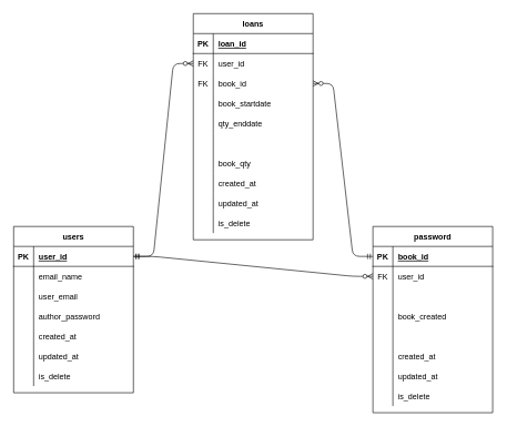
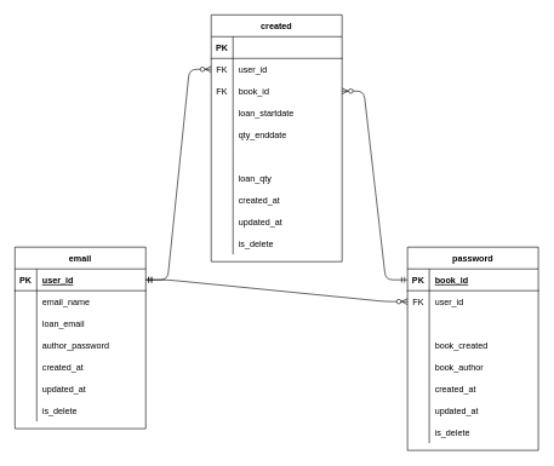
  <mxCell id="0" />
  <mxCell id="1" parent="0" />
- <mxCell id="2" value="users" style="shape=table;startSize=30;container=1;collapsible=1;childLayout=tableLayout;fixedRows=1;rowLines=0;fontStyle=1;align=center;resizeLast=1;" parent="1" vertex="1"><mxGeometry x="20" y="340" width="180" height="250" as="geometry" /></mxCell>
+ <mxCell id="2" value="email" style="shape=table;startSize=30;container=1;collapsible=1;childLayout=tableLayout;fixedRows=1;rowLines=0;fontStyle=1;align=center;resizeLast=1;" parent="1" vertex="1"><mxGeometry x="20" y="340" width="180" height="250" as="geometry" /></mxCell>
  <mxCell id="3" value="" style="shape=partialRectangle;collapsible=0;dropTarget=0;pointerEvents=0;fillColor=none;top=0;left=0;bottom=1;right=0;points=[[0,0.5],[1,0.5]];portConstraint=eastwest;" parent="2" vertex="1"><mxGeometry y="30" width="180" height="30" as="geometry" /></mxCell>
  <mxCell id="4" value="PK" style="shape=partialRectangle;connectable=0;fillColor=none;top=0;left=0;bottom=0;right=0;fontStyle=1;overflow=hidden;" parent="3" vertex="1"><mxGeometry width="30" height="30" as="geometry" /></mxCell>
  <mxCell id="5" value="user_id" style="shape=partialRectangle;connectable=0;fillColor=none;top=0;left=0;bottom=0;right=0;align=left;spacingLeft=6;fontStyle=5;overflow=hidden;" parent="3" vertex="1"><mxGeometry x="30" width="150" height="30" as="geometry" /></mxCell>
  <mxCell id="6" value="" style="shape=partialRectangle;collapsible=0;dropTarget=0;pointerEvents=0;fillColor=none;top=0;left=0;bottom=0;right=0;points=[[0,0.5],[1,0.5]];portConstraint=eastwest;" parent="2" vertex="1"><mxGeometry y="60" width="180" height="30" as="geometry" /></mxCell>
  <mxCell id="7" value="" style="shape=partialRectangle;connectable=0;fillColor=none;top=0;left=0;bottom=0;right=0;editable=1;overflow=hidden;" parent="6" vertex="1"><mxGeometry width="30" height="30" as="geometry" /></mxCell>
  <mxCell id="8" value="email_name" style="shape=partialRectangle;connectable=0;fillColor=none;top=0;left=0;bottom=0;right=0;align=left;spacingLeft=6;overflow=hidden;" parent="6" vertex="1"><mxGeometry x="30" width="150" height="30" as="geometry" /></mxCell>
  <mxCell id="9" value="" style="shape=partialRectangle;collapsible=0;dropTarget=0;pointerEvents=0;fillColor=none;top=0;left=0;bottom=0;right=0;points=[[0,0.5],[1,0.5]];portConstraint=eastwest;" parent="2" vertex="1"><mxGeometry y="90" width="180" height="30" as="geometry" /></mxCell>
  <mxCell id="10" value="" style="shape=partialRectangle;connectable=0;fillColor=none;top=0;left=0;bottom=0;right=0;editable=1;overflow=hidden;" parent="9" vertex="1"><mxGeometry width="30" height="30" as="geometry" /></mxCell>
- <mxCell id="11" value="user_email" style="shape=partialRectangle;connectable=0;fillColor=none;top=0;left=0;bottom=0;right=0;align=left;spacingLeft=6;overflow=hidden;" parent="9" vertex="1"><mxGeometry x="30" width="150" height="30" as="geometry" /></mxCell>
+ <mxCell id="11" value="loan_email" style="shape=partialRectangle;connectable=0;fillColor=none;top=0;left=0;bottom=0;right=0;align=left;spacingLeft=6;overflow=hidden;" parent="9" vertex="1"><mxGeometry x="30" width="150" height="30" as="geometry" /></mxCell>
  <mxCell id="12" value="" style="shape=partialRectangle;collapsible=0;dropTarget=0;pointerEvents=0;fillColor=none;top=0;left=0;bottom=0;right=0;points=[[0,0.5],[1,0.5]];portConstraint=eastwest;" parent="2" vertex="1"><mxGeometry y="120" width="180" height="30" as="geometry" /></mxCell>
  <mxCell id="13" value="" style="shape=partialRectangle;connectable=0;fillColor=none;top=0;left=0;bottom=0;right=0;editable=1;overflow=hidden;" parent="12" vertex="1"><mxGeometry width="30" height="30" as="geometry" /></mxCell>
  <mxCell id="14" value="author_password" style="shape=partialRectangle;connectable=0;fillColor=none;top=0;left=0;bottom=0;right=0;align=left;spacingLeft=6;overflow=hidden;" parent="12" vertex="1"><mxGeometry x="30" width="150" height="30" as="geometry" /></mxCell>
  <mxCell id="15" style="shape=partialRectangle;collapsible=0;dropTarget=0;pointerEvents=0;fillColor=none;top=0;left=0;bottom=0;right=0;points=[[0,0.5],[1,0.5]];portConstraint=eastwest;" vertex="1" parent="2"><mxGeometry y="150" width="180" height="30" as="geometry" /></mxCell>
  <mxCell id="16" style="shape=partialRectangle;connectable=0;fillColor=none;top=0;left=0;bottom=0;right=0;editable=1;overflow=hidden;" vertex="1" parent="15"><mxGeometry width="30" height="30" as="geometry" /></mxCell>
  <mxCell id="17" value="created_at" style="shape=partialRectangle;connectable=0;fillColor=none;top=0;left=0;bottom=0;right=0;align=left;spacingLeft=6;overflow=hidden;" vertex="1" parent="15"><mxGeometry x="30" width="150" height="30" as="geometry" /></mxCell>
  <mxCell id="18" style="shape=partialRectangle;collapsible=0;dropTarget=0;pointerEvents=0;fillColor=none;top=0;left=0;bottom=0;right=0;points=[[0,0.5],[1,0.5]];portConstraint=eastwest;" vertex="1" parent="2"><mxGeometry y="180" width="180" height="30" as="geometry" /></mxCell>
  <mxCell id="19" style="shape=partialRectangle;connectable=0;fillColor=none;top=0;left=0;bottom=0;right=0;editable=1;overflow=hidden;" vertex="1" parent="18"><mxGeometry width="30" height="30" as="geometry" /></mxCell>
  <mxCell id="20" value="updated_at" style="shape=partialRectangle;connectable=0;fillColor=none;top=0;left=0;bottom=0;right=0;align=left;spacingLeft=6;overflow=hidden;" vertex="1" parent="18"><mxGeometry x="30" width="150" height="30" as="geometry" /></mxCell>
  <mxCell id="21" style="shape=partialRectangle;collapsible=0;dropTarget=0;pointerEvents=0;fillColor=none;top=0;left=0;bottom=0;right=0;points=[[0,0.5],[1,0.5]];portConstraint=eastwest;" vertex="1" parent="2"><mxGeometry y="210" width="180" height="30" as="geometry" /></mxCell>
  <mxCell id="22" style="shape=partialRectangle;connectable=0;fillColor=none;top=0;left=0;bottom=0;right=0;editable=1;overflow=hidden;" vertex="1" parent="21"><mxGeometry width="30" height="30" as="geometry" /></mxCell>
  <mxCell id="23" value="is_delete" style="shape=partialRectangle;connectable=0;fillColor=none;top=0;left=0;bottom=0;right=0;align=left;spacingLeft=6;overflow=hidden;" vertex="1" parent="21"><mxGeometry x="30" width="150" height="30" as="geometry" /></mxCell>
  <mxCell id="24" value="password" style="shape=table;startSize=30;container=1;collapsible=1;childLayout=tableLayout;fixedRows=1;rowLines=0;fontStyle=1;align=center;resizeLast=1;" parent="1" vertex="1"><mxGeometry x="560" y="340" width="180" height="280" as="geometry" /></mxCell>
  <mxCell id="25" value="" style="shape=partialRectangle;collapsible=0;dropTarget=0;pointerEvents=0;fillColor=none;top=0;left=0;bottom=1;right=0;points=[[0,0.5],[1,0.5]];portConstraint=eastwest;" parent="24" vertex="1"><mxGeometry y="30" width="180" height="30" as="geometry" /></mxCell>
  <mxCell id="26" value="PK" style="shape=partialRectangle;connectable=0;fillColor=none;top=0;left=0;bottom=0;right=0;fontStyle=1;overflow=hidden;" parent="25" vertex="1"><mxGeometry width="30" height="30" as="geometry" /></mxCell>
  <mxCell id="27" value="book_id" style="shape=partialRectangle;connectable=0;fillColor=none;top=0;left=0;bottom=0;right=0;align=left;spacingLeft=6;fontStyle=5;overflow=hidden;" parent="25" vertex="1"><mxGeometry x="30" width="150" height="30" as="geometry" /></mxCell>
  <mxCell id="28" style="shape=partialRectangle;collapsible=0;dropTarget=0;pointerEvents=0;fillColor=none;top=0;left=0;bottom=0;right=0;points=[[0,0.5],[1,0.5]];portConstraint=eastwest;" vertex="1" parent="24"><mxGeometry y="60" width="180" height="30" as="geometry" /></mxCell>
  <mxCell id="29" value="FK" style="shape=partialRectangle;connectable=0;fillColor=none;top=0;left=0;bottom=0;right=0;editable=1;overflow=hidden;" vertex="1" parent="28"><mxGeometry width="30" height="30" as="geometry" /></mxCell>
  <mxCell id="30" value="user_id" style="shape=partialRectangle;connectable=0;fillColor=none;top=0;left=0;bottom=0;right=0;align=left;spacingLeft=6;overflow=hidden;" vertex="1" parent="28"><mxGeometry x="30" width="150" height="30" as="geometry" /></mxCell>
  <mxCell id="31" value="" style="shape=partialRectangle;collapsible=0;dropTarget=0;pointerEvents=0;fillColor=none;top=0;left=0;bottom=0;right=0;points=[[0,0.5],[1,0.5]];portConstraint=eastwest;" parent="24" vertex="1"><mxGeometry y="90" width="180" height="30" as="geometry" /></mxCell>
  <mxCell id="32" value="" style="shape=partialRectangle;connectable=0;fillColor=none;top=0;left=0;bottom=0;right=0;editable=1;overflow=hidden;" parent="31" vertex="1"><mxGeometry width="30" height="30" as="geometry" /></mxCell>
  <mxCell id="33" value="" style="shape=partialRectangle;collapsible=0;dropTarget=0;pointerEvents=0;fillColor=none;top=0;left=0;bottom=0;right=0;points=[[0,0.5],[1,0.5]];portConstraint=eastwest;" parent="24" vertex="1"><mxGeometry y="120" width="180" height="30" as="geometry" /></mxCell>
  <mxCell id="34" value="" style="shape=partialRectangle;connectable=0;fillColor=none;top=0;left=0;bottom=0;right=0;editable=1;overflow=hidden;" parent="33" vertex="1"><mxGeometry width="30" height="30" as="geometry" /></mxCell>
  <mxCell id="35" value="book_created" style="shape=partialRectangle;connectable=0;fillColor=none;top=0;left=0;bottom=0;right=0;align=left;spacingLeft=6;overflow=hidden;" parent="33" vertex="1"><mxGeometry x="30" width="150" height="30" as="geometry" /></mxCell>
  <mxCell id="36" value="" style="shape=partialRectangle;collapsible=0;dropTarget=0;pointerEvents=0;fillColor=none;top=0;left=0;bottom=0;right=0;points=[[0,0.5],[1,0.5]];portConstraint=eastwest;" parent="24" vertex="1"><mxGeometry y="150" width="180" height="30" as="geometry" /></mxCell>
  <mxCell id="37" value="" style="shape=partialRectangle;connectable=0;fillColor=none;top=0;left=0;bottom=0;right=0;editable=1;overflow=hidden;" parent="36" vertex="1"><mxGeometry width="30" height="30" as="geometry" /></mxCell>
+ <mxCell id="38" value="book_author" style="shape=partialRectangle;connectable=0;fillColor=none;top=0;left=0;bottom=0;right=0;align=left;spacingLeft=6;overflow=hidden;" parent="36" vertex="1"><mxGeometry x="30" width="150" height="30" as="geometry" /></mxCell>
  <mxCell id="39" style="shape=partialRectangle;collapsible=0;dropTarget=0;pointerEvents=0;fillColor=none;top=0;left=0;bottom=0;right=0;points=[[0,0.5],[1,0.5]];portConstraint=eastwest;" vertex="1" parent="24"><mxGeometry y="180" width="180" height="30" as="geometry" /></mxCell>
  <mxCell id="40" style="shape=partialRectangle;connectable=0;fillColor=none;top=0;left=0;bottom=0;right=0;editable=1;overflow=hidden;" vertex="1" parent="39"><mxGeometry width="30" height="30" as="geometry" /></mxCell>
  <mxCell id="41" value="created_at" style="shape=partialRectangle;connectable=0;fillColor=none;top=0;left=0;bottom=0;right=0;align=left;spacingLeft=6;overflow=hidden;" vertex="1" parent="39"><mxGeometry x="30" width="150" height="30" as="geometry" /></mxCell>
  <mxCell id="42" style="shape=partialRectangle;collapsible=0;dropTarget=0;pointerEvents=0;fillColor=none;top=0;left=0;bottom=0;right=0;points=[[0,0.5],[1,0.5]];portConstraint=eastwest;" vertex="1" parent="24"><mxGeometry y="210" width="180" height="30" as="geometry" /></mxCell>
  <mxCell id="43" style="shape=partialRectangle;connectable=0;fillColor=none;top=0;left=0;bottom=0;right=0;editable=1;overflow=hidden;" vertex="1" parent="42"><mxGeometry width="30" height="30" as="geometry" /></mxCell>
  <mxCell id="44" value="updated_at" style="shape=partialRectangle;connectable=0;fillColor=none;top=0;left=0;bottom=0;right=0;align=left;spacingLeft=6;overflow=hidden;" vertex="1" parent="42"><mxGeometry x="30" width="150" height="30" as="geometry" /></mxCell>
  <mxCell id="45" style="shape=partialRectangle;collapsible=0;dropTarget=0;pointerEvents=0;fillColor=none;top=0;left=0;bottom=0;right=0;points=[[0,0.5],[1,0.5]];portConstraint=eastwest;" vertex="1" parent="24"><mxGeometry y="240" width="180" height="30" as="geometry" /></mxCell>
  <mxCell id="46" style="shape=partialRectangle;connectable=0;fillColor=none;top=0;left=0;bottom=0;right=0;editable=1;overflow=hidden;" vertex="1" parent="45"><mxGeometry width="30" height="30" as="geometry" /></mxCell>
  <mxCell id="47" value="is_delete" style="shape=partialRectangle;connectable=0;fillColor=none;top=0;left=0;bottom=0;right=0;align=left;spacingLeft=6;overflow=hidden;" vertex="1" parent="45"><mxGeometry x="30" width="150" height="30" as="geometry" /></mxCell>
  <mxCell id="48" value="" style="edgeStyle=entityRelationEdgeStyle;fontSize=12;html=1;endArrow=ERzeroToMany;startArrow=ERmandOne;exitX=1;exitY=0.5;exitDx=0;exitDy=0;entryX=0;entryY=0.5;entryDx=0;entryDy=0;" parent="1" source="3" target="28" edge="1"><mxGeometry width="100" height="100" relative="1" as="geometry"><mxPoint x="290" y="480" as="sourcePoint" /><mxPoint x="390" y="380" as="targetPoint" /></mxGeometry></mxCell>
- <mxCell id="49" value="loans" style="shape=table;startSize=30;container=1;collapsible=1;childLayout=tableLayout;fixedRows=1;rowLines=0;fontStyle=1;align=center;resizeLast=1;" parent="1" vertex="1"><mxGeometry x="290" y="20" width="180" height="340" as="geometry" /></mxCell>
+ <mxCell id="49" value="created" style="shape=table;startSize=30;container=1;collapsible=1;childLayout=tableLayout;fixedRows=1;rowLines=0;fontStyle=1;align=center;resizeLast=1;" parent="1" vertex="1"><mxGeometry x="290" y="20" width="180" height="340" as="geometry" /></mxCell>
  <mxCell id="50" value="" style="shape=partialRectangle;collapsible=0;dropTarget=0;pointerEvents=0;fillColor=none;top=0;left=0;bottom=1;right=0;points=[[0,0.5],[1,0.5]];portConstraint=eastwest;" parent="49" vertex="1"><mxGeometry y="30" width="180" height="30" as="geometry" /></mxCell>
  <mxCell id="51" value="PK" style="shape=partialRectangle;connectable=0;fillColor=none;top=0;left=0;bottom=0;right=0;fontStyle=1;overflow=hidden;" parent="50" vertex="1"><mxGeometry width="30" height="30" as="geometry" /></mxCell>
- <mxCell id="52" value="loan_id" style="shape=partialRectangle;connectable=0;fillColor=none;top=0;left=0;bottom=0;right=0;align=left;spacingLeft=6;fontStyle=5;overflow=hidden;" parent="50" vertex="1"><mxGeometry x="30" width="150" height="30" as="geometry" /></mxCell>
  <mxCell id="53" value="" style="shape=partialRectangle;collapsible=0;dropTarget=0;pointerEvents=0;fillColor=none;top=0;left=0;bottom=0;right=0;points=[[0,0.5],[1,0.5]];portConstraint=eastwest;" parent="49" vertex="1"><mxGeometry y="60" width="180" height="30" as="geometry" /></mxCell>
  <mxCell id="54" value="FK" style="shape=partialRectangle;connectable=0;fillColor=none;top=0;left=0;bottom=0;right=0;editable=1;overflow=hidden;" parent="53" vertex="1"><mxGeometry width="30" height="30" as="geometry" /></mxCell>
  <mxCell id="55" value="user_id" style="shape=partialRectangle;connectable=0;fillColor=none;top=0;left=0;bottom=0;right=0;align=left;spacingLeft=6;overflow=hidden;" parent="53" vertex="1"><mxGeometry x="30" width="150" height="30" as="geometry" /></mxCell>
  <mxCell id="56" value="" style="shape=partialRectangle;collapsible=0;dropTarget=0;pointerEvents=0;fillColor=none;top=0;left=0;bottom=0;right=0;points=[[0,0.5],[1,0.5]];portConstraint=eastwest;" parent="49" vertex="1"><mxGeometry y="90" width="180" height="30" as="geometry" /></mxCell>
  <mxCell id="57" value="FK" style="shape=partialRectangle;connectable=0;fillColor=none;top=0;left=0;bottom=0;right=0;editable=1;overflow=hidden;" parent="56" vertex="1"><mxGeometry width="30" height="30" as="geometry" /></mxCell>
  <mxCell id="58" value="book_id" style="shape=partialRectangle;connectable=0;fillColor=none;top=0;left=0;bottom=0;right=0;align=left;spacingLeft=6;overflow=hidden;" parent="56" vertex="1"><mxGeometry x="30" width="150" height="30" as="geometry" /></mxCell>
  <mxCell id="59" value="" style="shape=partialRectangle;collapsible=0;dropTarget=0;pointerEvents=0;fillColor=none;top=0;left=0;bottom=0;right=0;points=[[0,0.5],[1,0.5]];portConstraint=eastwest;" parent="49" vertex="1"><mxGeometry y="120" width="180" height="30" as="geometry" /></mxCell>
  <mxCell id="60" value="" style="shape=partialRectangle;connectable=0;fillColor=none;top=0;left=0;bottom=0;right=0;editable=1;overflow=hidden;" parent="59" vertex="1"><mxGeometry width="30" height="30" as="geometry" /></mxCell>
- <mxCell id="61" value="book_startdate" style="shape=partialRectangle;connectable=0;fillColor=none;top=0;left=0;bottom=0;right=0;align=left;spacingLeft=6;overflow=hidden;" parent="59" vertex="1"><mxGeometry x="30" width="150" height="30" as="geometry" /></mxCell>
+ <mxCell id="61" value="loan_startdate" style="shape=partialRectangle;connectable=0;fillColor=none;top=0;left=0;bottom=0;right=0;align=left;spacingLeft=6;overflow=hidden;" parent="59" vertex="1"><mxGeometry x="30" width="150" height="30" as="geometry" /></mxCell>
  <mxCell id="62" style="shape=partialRectangle;collapsible=0;dropTarget=0;pointerEvents=0;fillColor=none;top=0;left=0;bottom=0;right=0;points=[[0,0.5],[1,0.5]];portConstraint=eastwest;" vertex="1" parent="49"><mxGeometry y="150" width="180" height="30" as="geometry" /></mxCell>
  <mxCell id="63" style="shape=partialRectangle;connectable=0;fillColor=none;top=0;left=0;bottom=0;right=0;editable=1;overflow=hidden;" vertex="1" parent="62"><mxGeometry width="30" height="30" as="geometry" /></mxCell>
  <mxCell id="64" value="qty_enddate" style="shape=partialRectangle;connectable=0;fillColor=none;top=0;left=0;bottom=0;right=0;align=left;spacingLeft=6;overflow=hidden;" vertex="1" parent="62"><mxGeometry x="30" width="150" height="30" as="geometry" /></mxCell>
  <mxCell id="65" style="shape=partialRectangle;collapsible=0;dropTarget=0;pointerEvents=0;fillColor=none;top=0;left=0;bottom=0;right=0;points=[[0,0.5],[1,0.5]];portConstraint=eastwest;" vertex="1" parent="49"><mxGeometry y="180" width="180" height="30" as="geometry" /></mxCell>
  <mxCell id="66" style="shape=partialRectangle;connectable=0;fillColor=none;top=0;left=0;bottom=0;right=0;editable=1;overflow=hidden;" vertex="1" parent="65"><mxGeometry width="30" height="30" as="geometry" /></mxCell>
  <mxCell id="67" style="shape=partialRectangle;collapsible=0;dropTarget=0;pointerEvents=0;fillColor=none;top=0;left=0;bottom=0;right=0;points=[[0,0.5],[1,0.5]];portConstraint=eastwest;" vertex="1" parent="49"><mxGeometry y="210" width="180" height="30" as="geometry" /></mxCell>
  <mxCell id="68" style="shape=partialRectangle;connectable=0;fillColor=none;top=0;left=0;bottom=0;right=0;editable=1;overflow=hidden;" vertex="1" parent="67"><mxGeometry width="30" height="30" as="geometry" /></mxCell>
- <mxCell id="69" value="book_qty" style="shape=partialRectangle;connectable=0;fillColor=none;top=0;left=0;bottom=0;right=0;align=left;spacingLeft=6;overflow=hidden;" vertex="1" parent="67"><mxGeometry x="30" width="150" height="30" as="geometry" /></mxCell>
+ <mxCell id="69" value="loan_qty" style="shape=partialRectangle;connectable=0;fillColor=none;top=0;left=0;bottom=0;right=0;align=left;spacingLeft=6;overflow=hidden;" vertex="1" parent="67"><mxGeometry x="30" width="150" height="30" as="geometry" /></mxCell>
  <mxCell id="70" style="shape=partialRectangle;collapsible=0;dropTarget=0;pointerEvents=0;fillColor=none;top=0;left=0;bottom=0;right=0;points=[[0,0.5],[1,0.5]];portConstraint=eastwest;" vertex="1" parent="49"><mxGeometry y="240" width="180" height="30" as="geometry" /></mxCell>
  <mxCell id="71" style="shape=partialRectangle;connectable=0;fillColor=none;top=0;left=0;bottom=0;right=0;editable=1;overflow=hidden;" vertex="1" parent="70"><mxGeometry width="30" height="30" as="geometry" /></mxCell>
  <mxCell id="72" value="created_at" style="shape=partialRectangle;connectable=0;fillColor=none;top=0;left=0;bottom=0;right=0;align=left;spacingLeft=6;overflow=hidden;" vertex="1" parent="70"><mxGeometry x="30" width="150" height="30" as="geometry" /></mxCell>
  <mxCell id="73" style="shape=partialRectangle;collapsible=0;dropTarget=0;pointerEvents=0;fillColor=none;top=0;left=0;bottom=0;right=0;points=[[0,0.5],[1,0.5]];portConstraint=eastwest;" vertex="1" parent="49"><mxGeometry y="270" width="180" height="30" as="geometry" /></mxCell>
  <mxCell id="74" style="shape=partialRectangle;connectable=0;fillColor=none;top=0;left=0;bottom=0;right=0;editable=1;overflow=hidden;" vertex="1" parent="73"><mxGeometry width="30" height="30" as="geometry" /></mxCell>
  <mxCell id="75" value="updated_at" style="shape=partialRectangle;connectable=0;fillColor=none;top=0;left=0;bottom=0;right=0;align=left;spacingLeft=6;overflow=hidden;" vertex="1" parent="73"><mxGeometry x="30" width="150" height="30" as="geometry" /></mxCell>
  <mxCell id="76" style="shape=partialRectangle;collapsible=0;dropTarget=0;pointerEvents=0;fillColor=none;top=0;left=0;bottom=0;right=0;points=[[0,0.5],[1,0.5]];portConstraint=eastwest;" vertex="1" parent="49"><mxGeometry y="300" width="180" height="30" as="geometry" /></mxCell>
  <mxCell id="77" style="shape=partialRectangle;connectable=0;fillColor=none;top=0;left=0;bottom=0;right=0;editable=1;overflow=hidden;" vertex="1" parent="76"><mxGeometry width="30" height="30" as="geometry" /></mxCell>
  <mxCell id="78" value="is_delete" style="shape=partialRectangle;connectable=0;fillColor=none;top=0;left=0;bottom=0;right=0;align=left;spacingLeft=6;overflow=hidden;" vertex="1" parent="76"><mxGeometry x="30" width="150" height="30" as="geometry" /></mxCell>
  <mxCell id="79" value="" style="edgeStyle=entityRelationEdgeStyle;fontSize=12;html=1;endArrow=ERzeroToMany;startArrow=ERmandOne;exitX=1;exitY=0.5;exitDx=0;exitDy=0;entryX=0;entryY=0.5;entryDx=0;entryDy=0;" parent="1" source="3" target="53" edge="1"><mxGeometry width="100" height="100" relative="1" as="geometry"><mxPoint x="290" y="450" as="sourcePoint" /><mxPoint x="390" y="350" as="targetPoint" /></mxGeometry></mxCell>
  <mxCell id="80" value="" style="edgeStyle=entityRelationEdgeStyle;fontSize=12;html=1;endArrow=ERzeroToMany;startArrow=ERmandOne;exitX=0;exitY=0.5;exitDx=0;exitDy=0;entryX=1;entryY=0.5;entryDx=0;entryDy=0;" parent="1" source="25" target="56" edge="1"><mxGeometry width="100" height="100" relative="1" as="geometry"><mxPoint x="290" y="450" as="sourcePoint" /><mxPoint x="390" y="350" as="targetPoint" /></mxGeometry></mxCell>
